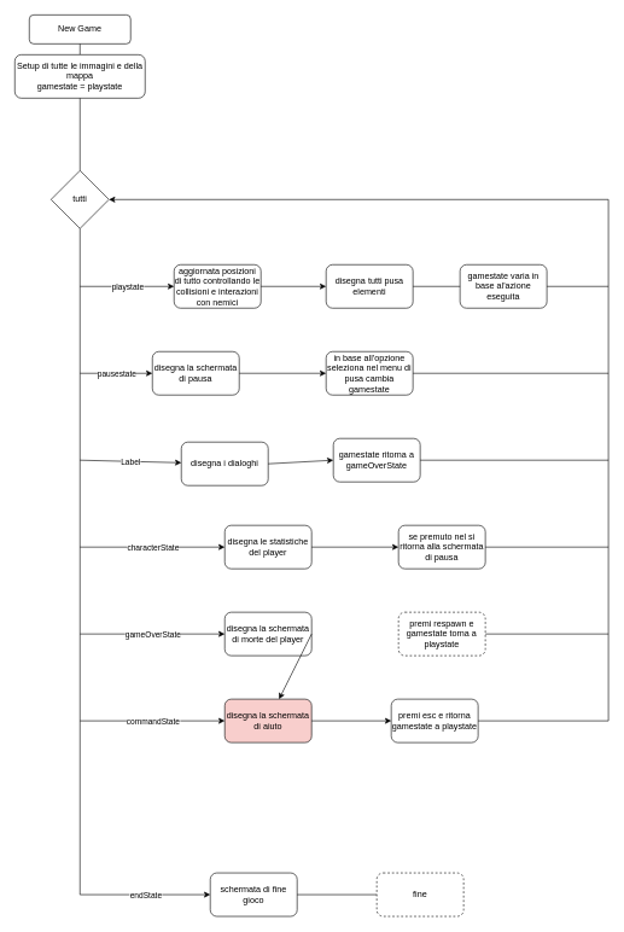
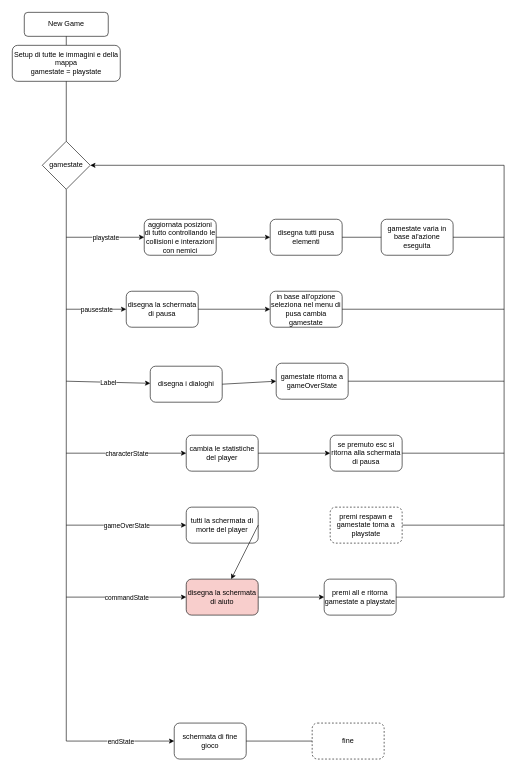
  <mxCell id="0" />
  <mxCell id="1" parent="0" />
  <mxCell id="2" value="New Game" style="rounded=1;whiteSpace=wrap;html=1;" parent="1" vertex="1"><mxGeometry x="40" y="20" width="140" height="40" as="geometry" /></mxCell>
  <mxCell id="3" value="" style="endArrow=none;html=1;rounded=0;entryX=0.5;entryY=1;entryDx=0;entryDy=0;exitX=0.5;exitY=0;exitDx=0;exitDy=0;" parent="1" source="4" target="2" edge="1"><mxGeometry width="50" height="50" relative="1" as="geometry"><mxPoint x="110" y="75" as="sourcePoint" /><mxPoint x="320" y="165" as="targetPoint" /></mxGeometry></mxCell>
  <mxCell id="4" value="Setup di tutte le immagini e della mappa&lt;br&gt;gamestate = playstate" style="rounded=1;whiteSpace=wrap;html=1;" parent="1" vertex="1"><mxGeometry x="20" y="75" width="180" height="60" as="geometry" /></mxCell>
  <mxCell id="5" value="" style="endArrow=none;html=1;rounded=0;entryX=0.5;entryY=1;entryDx=0;entryDy=0;" parent="1" target="4" edge="1"><mxGeometry width="50" height="50" relative="1" as="geometry"><mxPoint x="110" y="235" as="sourcePoint" /><mxPoint x="320" y="165" as="targetPoint" /></mxGeometry></mxCell>
- <mxCell id="6" value="tutti" style="rhombus;whiteSpace=wrap;html=1;" parent="1" vertex="1"><mxGeometry x="70" y="235" width="80" height="80" as="geometry" /></mxCell>
+ <mxCell id="6" value="gamestate" style="rhombus;whiteSpace=wrap;html=1;" parent="1" vertex="1"><mxGeometry x="70" y="235" width="80" height="80" as="geometry" /></mxCell>
  <mxCell id="7" value="" style="endArrow=none;html=1;rounded=0;entryX=0.5;entryY=1;entryDx=0;entryDy=0;" parent="1" target="6" edge="1"><mxGeometry width="50" height="50" relative="1" as="geometry"><mxPoint x="110" y="1235" as="sourcePoint" /><mxPoint x="320" y="565" as="targetPoint" /></mxGeometry></mxCell>
  <mxCell id="8" value="" style="endArrow=classic;html=1;rounded=0;" parent="1" edge="1"><mxGeometry relative="1" as="geometry"><mxPoint x="110" y="395" as="sourcePoint" /><mxPoint x="240" y="395" as="targetPoint" /></mxGeometry></mxCell>
  <mxCell id="9" value="playstate" style="edgeLabel;resizable=0;html=1;align=center;verticalAlign=middle;" parent="8" connectable="0" vertex="1"><mxGeometry relative="1" as="geometry" /></mxCell>
  <mxCell id="10" value="aggiornata posizioni di tutto controllando le collisioni e interazioni con nemici" style="rounded=1;whiteSpace=wrap;html=1;" parent="1" vertex="1"><mxGeometry x="240" y="365" width="120" height="60" as="geometry" /></mxCell>
  <mxCell id="11" value="" style="endArrow=classic;html=1;rounded=0;exitX=1;exitY=0.5;exitDx=0;exitDy=0;" parent="1" source="10" edge="1"><mxGeometry width="50" height="50" relative="1" as="geometry"><mxPoint x="270" y="465" as="sourcePoint" /><mxPoint x="450" y="395" as="targetPoint" /></mxGeometry></mxCell>
  <mxCell id="12" value="disegna tutti pusa elementi" style="rounded=1;whiteSpace=wrap;html=1;" parent="1" vertex="1"><mxGeometry x="450" y="365" width="120" height="60" as="geometry" /></mxCell>
  <mxCell id="13" value="" style="endArrow=classic;html=1;rounded=0;entryX=1;entryY=0.5;entryDx=0;entryDy=0;" parent="1" target="6" edge="1"><mxGeometry width="50" height="50" relative="1" as="geometry"><mxPoint x="840" y="275" as="sourcePoint" /><mxPoint x="320" y="415" as="targetPoint" /></mxGeometry></mxCell>
  <mxCell id="14" value="" style="endArrow=none;html=1;rounded=0;entryX=1;entryY=0.5;entryDx=0;entryDy=0;" parent="1" target="12" edge="1"><mxGeometry width="50" height="50" relative="1" as="geometry"><mxPoint x="840" y="275" as="sourcePoint" /><mxPoint x="320" y="415" as="targetPoint" /><Array as="points"><mxPoint x="840" y="395" /></Array></mxGeometry></mxCell>
  <mxCell id="15" value="" style="endArrow=classic;html=1;rounded=0;" parent="1" edge="1"><mxGeometry relative="1" as="geometry"><mxPoint x="110" y="515" as="sourcePoint" /><mxPoint x="210" y="515" as="targetPoint" /></mxGeometry></mxCell>
  <mxCell id="16" value="pausestate" style="edgeLabel;resizable=0;html=1;align=center;verticalAlign=middle;" parent="15" connectable="0" vertex="1"><mxGeometry relative="1" as="geometry" /></mxCell>
  <mxCell id="17" value="gamestate varia in base al'azione eseguita" style="rounded=1;whiteSpace=wrap;html=1;" parent="1" vertex="1"><mxGeometry x="635" y="365" width="120" height="60" as="geometry" /></mxCell>
  <mxCell id="18" value="disegna la schermata di pausa" style="rounded=1;whiteSpace=wrap;html=1;" parent="1" vertex="1"><mxGeometry x="210" y="485" width="120" height="60" as="geometry" /></mxCell>
  <mxCell id="19" value="" style="endArrow=classic;html=1;rounded=0;exitX=1;exitY=0.5;exitDx=0;exitDy=0;" parent="1" source="18" target="20" edge="1"><mxGeometry width="50" height="50" relative="1" as="geometry"><mxPoint x="270" y="365" as="sourcePoint" /><mxPoint x="440" y="515" as="targetPoint" /></mxGeometry></mxCell>
  <mxCell id="20" value="in base all'opzione seleziona nel menu di pusa cambia gamestate" style="rounded=1;whiteSpace=wrap;html=1;" parent="1" vertex="1"><mxGeometry x="450" y="485" width="120" height="60" as="geometry" /></mxCell>
  <mxCell id="21" value="" style="endArrow=none;html=1;rounded=0;exitX=1;exitY=0.5;exitDx=0;exitDy=0;" parent="1" source="20" edge="1"><mxGeometry width="50" height="50" relative="1" as="geometry"><mxPoint x="270" y="365" as="sourcePoint" /><mxPoint x="840" y="515" as="targetPoint" /></mxGeometry></mxCell>
  <mxCell id="22" value="" style="endArrow=none;html=1;rounded=0;" parent="1" edge="1"><mxGeometry width="50" height="50" relative="1" as="geometry"><mxPoint x="840" y="995" as="sourcePoint" /><mxPoint x="840" y="395" as="targetPoint" /></mxGeometry></mxCell>
  <mxCell id="23" value="" style="endArrow=classic;html=1;rounded=0;" parent="1" target="25" edge="1"><mxGeometry relative="1" as="geometry"><mxPoint x="110" y="635" as="sourcePoint" /><mxPoint x="280" y="635" as="targetPoint" /></mxGeometry></mxCell>
  <mxCell id="24" value="Label" style="edgeLabel;resizable=0;html=1;align=center;verticalAlign=middle;" parent="23" connectable="0" vertex="1"><mxGeometry relative="1" as="geometry" /></mxCell>
  <mxCell id="25" value="disegna i dialoghi" style="rounded=1;whiteSpace=wrap;html=1;" parent="1" vertex="1"><mxGeometry x="250" y="610" width="120" height="60" as="geometry" /></mxCell>
  <mxCell id="26" value="" style="endArrow=classic;html=1;rounded=0;exitX=1;exitY=0.5;exitDx=0;exitDy=0;" parent="1" source="25" edge="1"><mxGeometry width="50" height="50" relative="1" as="geometry"><mxPoint x="600" y="635" as="sourcePoint" /><mxPoint x="460" y="635" as="targetPoint" /></mxGeometry></mxCell>
  <mxCell id="27" value="gamestate ritorna a gameOverState" style="rounded=1;whiteSpace=wrap;html=1;" parent="1" vertex="1"><mxGeometry x="460" y="605" width="120" height="60" as="geometry" /></mxCell>
  <mxCell id="28" value="" style="endArrow=none;html=1;rounded=0;exitX=1;exitY=0.5;exitDx=0;exitDy=0;" parent="1" source="27" edge="1"><mxGeometry width="50" height="50" relative="1" as="geometry"><mxPoint x="600" y="635" as="sourcePoint" /><mxPoint x="840" y="635" as="targetPoint" /></mxGeometry></mxCell>
  <mxCell id="29" value="" style="endArrow=classic;html=1;rounded=0;" parent="1" edge="1"><mxGeometry relative="1" as="geometry"><mxPoint x="110" y="755" as="sourcePoint" /><mxPoint x="310" y="755" as="targetPoint" /></mxGeometry></mxCell>
  <mxCell id="30" value="characterState" style="edgeLabel;resizable=0;html=1;align=center;verticalAlign=middle;" parent="29" connectable="0" vertex="1"><mxGeometry relative="1" as="geometry" /></mxCell>
- <mxCell id="31" value="disegna le statistiche del player" style="rounded=1;whiteSpace=wrap;html=1;" parent="1" vertex="1"><mxGeometry x="310" y="725" width="120" height="60" as="geometry" /></mxCell>
+ <mxCell id="31" value="cambia le statistiche del player" style="rounded=1;whiteSpace=wrap;html=1;" parent="1" vertex="1"><mxGeometry x="310" y="725" width="120" height="60" as="geometry" /></mxCell>
  <mxCell id="32" value="" style="endArrow=classic;html=1;rounded=0;exitX=1;exitY=0.5;exitDx=0;exitDy=0;" parent="1" source="31" edge="1"><mxGeometry width="50" height="50" relative="1" as="geometry"><mxPoint x="360" y="635" as="sourcePoint" /><mxPoint x="550" y="755" as="targetPoint" /></mxGeometry></mxCell>
- <mxCell id="33" value="se premuto nel si ritorna alla schermata di pausa" style="rounded=1;whiteSpace=wrap;html=1;" parent="1" vertex="1"><mxGeometry x="550" y="725" width="120" height="60" as="geometry" /></mxCell>
+ <mxCell id="33" value="se premuto esc si ritorna alla schermata di pausa" style="rounded=1;whiteSpace=wrap;html=1;" parent="1" vertex="1"><mxGeometry x="550" y="725" width="120" height="60" as="geometry" /></mxCell>
  <mxCell id="34" value="" style="endArrow=none;html=1;rounded=0;exitX=1;exitY=0.5;exitDx=0;exitDy=0;" parent="1" source="33" edge="1"><mxGeometry width="50" height="50" relative="1" as="geometry"><mxPoint x="360" y="635" as="sourcePoint" /><mxPoint x="840" y="755" as="targetPoint" /></mxGeometry></mxCell>
  <mxCell id="35" value="" style="endArrow=classic;html=1;rounded=0;" parent="1" edge="1"><mxGeometry relative="1" as="geometry"><mxPoint x="110" y="875" as="sourcePoint" /><mxPoint x="310" y="875" as="targetPoint" /></mxGeometry></mxCell>
  <mxCell id="36" value="gameOverState" style="edgeLabel;resizable=0;html=1;align=center;verticalAlign=middle;" parent="35" connectable="0" vertex="1"><mxGeometry relative="1" as="geometry" /></mxCell>
- <mxCell id="37" value="disegna la schermata di morte del player" style="rounded=1;whiteSpace=wrap;html=1;" parent="1" vertex="1"><mxGeometry x="310" y="845" width="120" height="60" as="geometry" /></mxCell>
+ <mxCell id="37" value="tutti la schermata di morte del player" style="rounded=1;whiteSpace=wrap;html=1;" parent="1" vertex="1"><mxGeometry x="310" y="845" width="120" height="60" as="geometry" /></mxCell>
  <mxCell id="38" value="premi respawn e gamestate torna a playstate" style="rounded=1;whiteSpace=wrap;html=1;dashed=1;" parent="1" vertex="1"><mxGeometry x="550" y="845" width="120" height="60" as="geometry" /></mxCell>
  <mxCell id="39" value="" style="endArrow=classic;html=1;rounded=0;exitX=1;exitY=0.5;exitDx=0;exitDy=0;" parent="1" source="37" target="43" edge="1"><mxGeometry width="50" height="50" relative="1" as="geometry"><mxPoint x="360" y="1035" as="sourcePoint" /><mxPoint x="410" y="985" as="targetPoint" /></mxGeometry></mxCell>
  <mxCell id="40" value="" style="endArrow=none;html=1;rounded=0;entryX=1;entryY=0.5;entryDx=0;entryDy=0;" parent="1" target="38" edge="1"><mxGeometry width="50" height="50" relative="1" as="geometry"><mxPoint x="840" y="875" as="sourcePoint" /><mxPoint x="410" y="985" as="targetPoint" /></mxGeometry></mxCell>
  <mxCell id="41" value="" style="endArrow=classic;html=1;rounded=0;" parent="1" edge="1"><mxGeometry relative="1" as="geometry"><mxPoint x="110" y="995" as="sourcePoint" /><mxPoint x="310" y="995" as="targetPoint" /><Array as="points"><mxPoint x="220" y="995" /></Array></mxGeometry></mxCell>
  <mxCell id="42" value="commandState" style="edgeLabel;resizable=0;html=1;align=center;verticalAlign=middle;" parent="41" connectable="0" vertex="1"><mxGeometry relative="1" as="geometry" /></mxCell>
  <mxCell id="43" value="disegna la schermata di aiuto" style="rounded=1;whiteSpace=wrap;html=1;fillColor=#f8cecc;" parent="1" vertex="1"><mxGeometry x="310" y="965" width="120" height="60" as="geometry" /></mxCell>
  <mxCell id="44" value="" style="endArrow=classic;html=1;rounded=0;exitX=1;exitY=0.5;exitDx=0;exitDy=0;" parent="1" source="43" edge="1"><mxGeometry width="50" height="50" relative="1" as="geometry"><mxPoint x="360" y="1235" as="sourcePoint" /><mxPoint x="540" y="995" as="targetPoint" /></mxGeometry></mxCell>
- <mxCell id="45" value="premi esc e ritorna gamestate a playstate" style="rounded=1;whiteSpace=wrap;html=1;" parent="1" vertex="1"><mxGeometry x="540" y="965" width="120" height="60" as="geometry" /></mxCell>
+ <mxCell id="45" value="premi all e ritorna gamestate a playstate" style="rounded=1;whiteSpace=wrap;html=1;" parent="1" vertex="1"><mxGeometry x="540" y="965" width="120" height="60" as="geometry" /></mxCell>
  <mxCell id="46" value="" style="endArrow=none;html=1;rounded=0;exitX=1;exitY=0.5;exitDx=0;exitDy=0;" parent="1" source="45" edge="1"><mxGeometry width="50" height="50" relative="1" as="geometry"><mxPoint x="360" y="1235" as="sourcePoint" /><mxPoint x="840" y="995" as="targetPoint" /></mxGeometry></mxCell>
  <mxCell id="47" value="" style="endArrow=classic;html=1;rounded=0;" parent="1" edge="1"><mxGeometry relative="1" as="geometry"><mxPoint x="110" y="1235" as="sourcePoint" /><mxPoint x="290" y="1235" as="targetPoint" /></mxGeometry></mxCell>
  <mxCell id="48" value="endState" style="edgeLabel;resizable=0;html=1;align=center;verticalAlign=middle;" parent="47" connectable="0" vertex="1"><mxGeometry relative="1" as="geometry" /></mxCell>
  <mxCell id="49" value="schermata di fine gioco" style="rounded=1;whiteSpace=wrap;html=1;" parent="1" vertex="1"><mxGeometry x="290" y="1205" width="120" height="60" as="geometry" /></mxCell>
  <mxCell id="50" value="" style="endArrow=none;html=1;rounded=0;exitX=1;exitY=0.5;exitDx=0;exitDy=0;" parent="1" source="49" target="51" edge="1"><mxGeometry width="50" height="50" relative="1" as="geometry"><mxPoint x="360" y="1235" as="sourcePoint" /><mxPoint x="580" y="1235" as="targetPoint" /></mxGeometry></mxCell>
  <mxCell id="51" value="fine" style="rounded=1;whiteSpace=wrap;html=1;dashed=1;" parent="1" vertex="1"><mxGeometry x="520" y="1205" width="120" height="60" as="geometry" /></mxCell>
